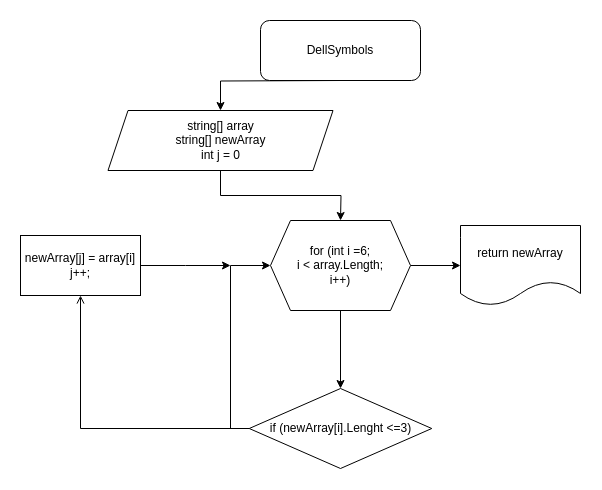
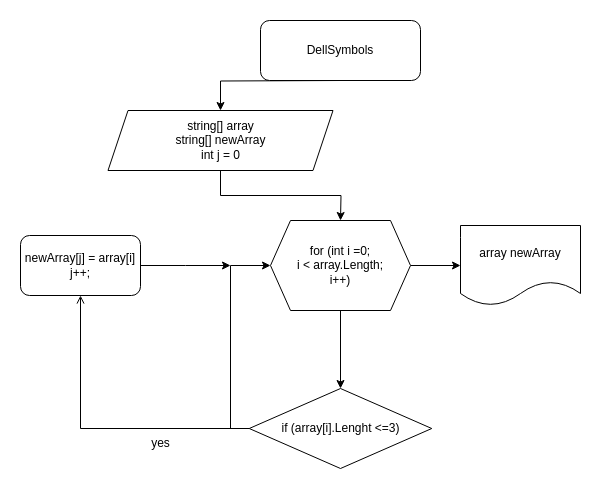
  <mxCell id="0" />
  <mxCell id="1" parent="0" />
  <mxCell id="2" style="edgeStyle=orthogonalEdgeStyle;rounded=0;orthogonalLoop=1;jettySize=auto;html=1;exitX=0.5;exitY=1;exitDx=0;exitDy=0;" edge="1" parent="1" target="4"><mxGeometry relative="1" as="geometry"><mxPoint x="340" y="80" as="sourcePoint" /></mxGeometry></mxCell>
  <mxCell id="3" style="edgeStyle=orthogonalEdgeStyle;rounded=0;orthogonalLoop=1;jettySize=auto;html=1;exitX=0.5;exitY=1;exitDx=0;exitDy=0;" edge="1" parent="1" source="4"><mxGeometry relative="1" as="geometry"><mxPoint x="340" y="220" as="targetPoint" /></mxGeometry></mxCell>
  <mxCell id="4" value="string[] array&lt;br&gt;string[] newArray&lt;br&gt;int j = 0" style="shape=parallelogram;perimeter=parallelogramPerimeter;whiteSpace=wrap;html=1;fixedSize=1;" vertex="1" parent="1"><mxGeometry x="107.5" y="110" width="225" height="60" as="geometry" /></mxCell>
  <mxCell id="5" style="edgeStyle=orthogonalEdgeStyle;rounded=0;orthogonalLoop=1;jettySize=auto;html=1;exitX=0.5;exitY=1;exitDx=0;exitDy=0;entryX=0.5;entryY=0;entryDx=0;entryDy=0;" edge="1" parent="1" source="7" target="10"><mxGeometry relative="1" as="geometry" /></mxCell>
  <mxCell id="6" style="edgeStyle=orthogonalEdgeStyle;rounded=0;orthogonalLoop=1;jettySize=auto;html=1;exitX=1;exitY=0.5;exitDx=0;exitDy=0;entryX=0;entryY=0.5;entryDx=0;entryDy=0;" edge="1" parent="1" source="7" target="15"><mxGeometry relative="1" as="geometry" /></mxCell>
- <mxCell id="7" value="for (int i =6;&lt;br style=&quot;border-color: var(--border-color);&quot;&gt;i &amp;lt; array.Length;&lt;br style=&quot;border-color: var(--border-color);&quot;&gt;i++)" style="shape=hexagon;perimeter=hexagonPerimeter2;whiteSpace=wrap;html=1;fixedSize=1;" vertex="1" parent="1"><mxGeometry x="270" y="220" width="140" height="90" as="geometry" /></mxCell>
+ <mxCell id="7" value="for (int i =0;&lt;br style=&quot;border-color: var(--border-color);&quot;&gt;i &amp;lt; array.Length;&lt;br style=&quot;border-color: var(--border-color);&quot;&gt;i++)" style="shape=hexagon;perimeter=hexagonPerimeter2;whiteSpace=wrap;html=1;fixedSize=1;" vertex="1" parent="1"><mxGeometry x="270" y="220" width="140" height="90" as="geometry" /></mxCell>
  <mxCell id="8" style="edgeStyle=orthogonalEdgeStyle;rounded=0;orthogonalLoop=1;jettySize=auto;html=1;entryX=0;entryY=0.5;entryDx=0;entryDy=0;" edge="1" parent="1" source="10" target="7"><mxGeometry relative="1" as="geometry"><mxPoint x="170" y="280" as="targetPoint" /><Array as="points"><mxPoint x="230" y="428" /><mxPoint x="230" y="265" /></Array></mxGeometry></mxCell>
  <mxCell id="9" style="edgeStyle=orthogonalEdgeStyle;rounded=0;orthogonalLoop=1;jettySize=auto;html=1;entryX=0.5;entryY=1;entryDx=0;entryDy=0;endArrow=open;" edge="1" parent="1" source="10" target="14"><mxGeometry relative="1" as="geometry"><mxPoint x="70" y="428" as="targetPoint" /></mxGeometry></mxCell>
- <mxCell id="10" value="if (newArray[i].Lenght &amp;lt;=3)" style="rhombus;whiteSpace=wrap;html=1;" vertex="1" parent="1"><mxGeometry x="248.75" y="388" width="182.5" height="80" as="geometry" /></mxCell>
+ <mxCell id="10" value="if (array[i].Lenght &amp;lt;=3)" style="rhombus;whiteSpace=wrap;html=1;" vertex="1" parent="1"><mxGeometry x="248.75" y="388" width="182.5" height="80" as="geometry" /></mxCell>
+ <mxCell id="11" value="yes" style="text;html=1;align=center;verticalAlign=middle;resizable=0;points=[];autosize=1;strokeColor=none;fillColor=none;" vertex="1" parent="1"><mxGeometry x="140" y="428" width="40" height="30" as="geometry" /></mxCell>
  <mxCell id="12" value="DellSymbols" style="rounded=1;whiteSpace=wrap;html=1;" vertex="1" parent="1"><mxGeometry x="260" y="20" width="160" height="60" as="geometry" /></mxCell>
  <mxCell id="13" style="edgeStyle=orthogonalEdgeStyle;rounded=0;orthogonalLoop=1;jettySize=auto;html=1;exitX=1;exitY=0.5;exitDx=0;exitDy=0;" edge="1" parent="1" source="14"><mxGeometry relative="1" as="geometry"><mxPoint x="230" y="265" as="targetPoint" /></mxGeometry></mxCell>
- <mxCell id="14" value="newArray[j] = array[i]&lt;br&gt;j++;" style="rounded=0;whiteSpace=wrap;html=1;" vertex="1" parent="1"><mxGeometry x="20" y="235" width="120" height="60" as="geometry" /></mxCell>
- <mxCell id="15" value="return newArray" style="shape=document;whiteSpace=wrap;html=1;boundedLbl=1;" vertex="1" parent="1"><mxGeometry x="460" y="225" width="120" height="80" as="geometry" /></mxCell>
+ <mxCell id="14" value="newArray[j] = array[i]&lt;br&gt;j++;" style="whiteSpace=wrap;html=1;rounded=1;" vertex="1" parent="1"><mxGeometry x="20" y="235" width="120" height="60" as="geometry" /></mxCell>
+ <mxCell id="15" value="array newArray" style="shape=document;whiteSpace=wrap;html=1;boundedLbl=1;" vertex="1" parent="1"><mxGeometry x="460" y="225" width="120" height="80" as="geometry" /></mxCell>
